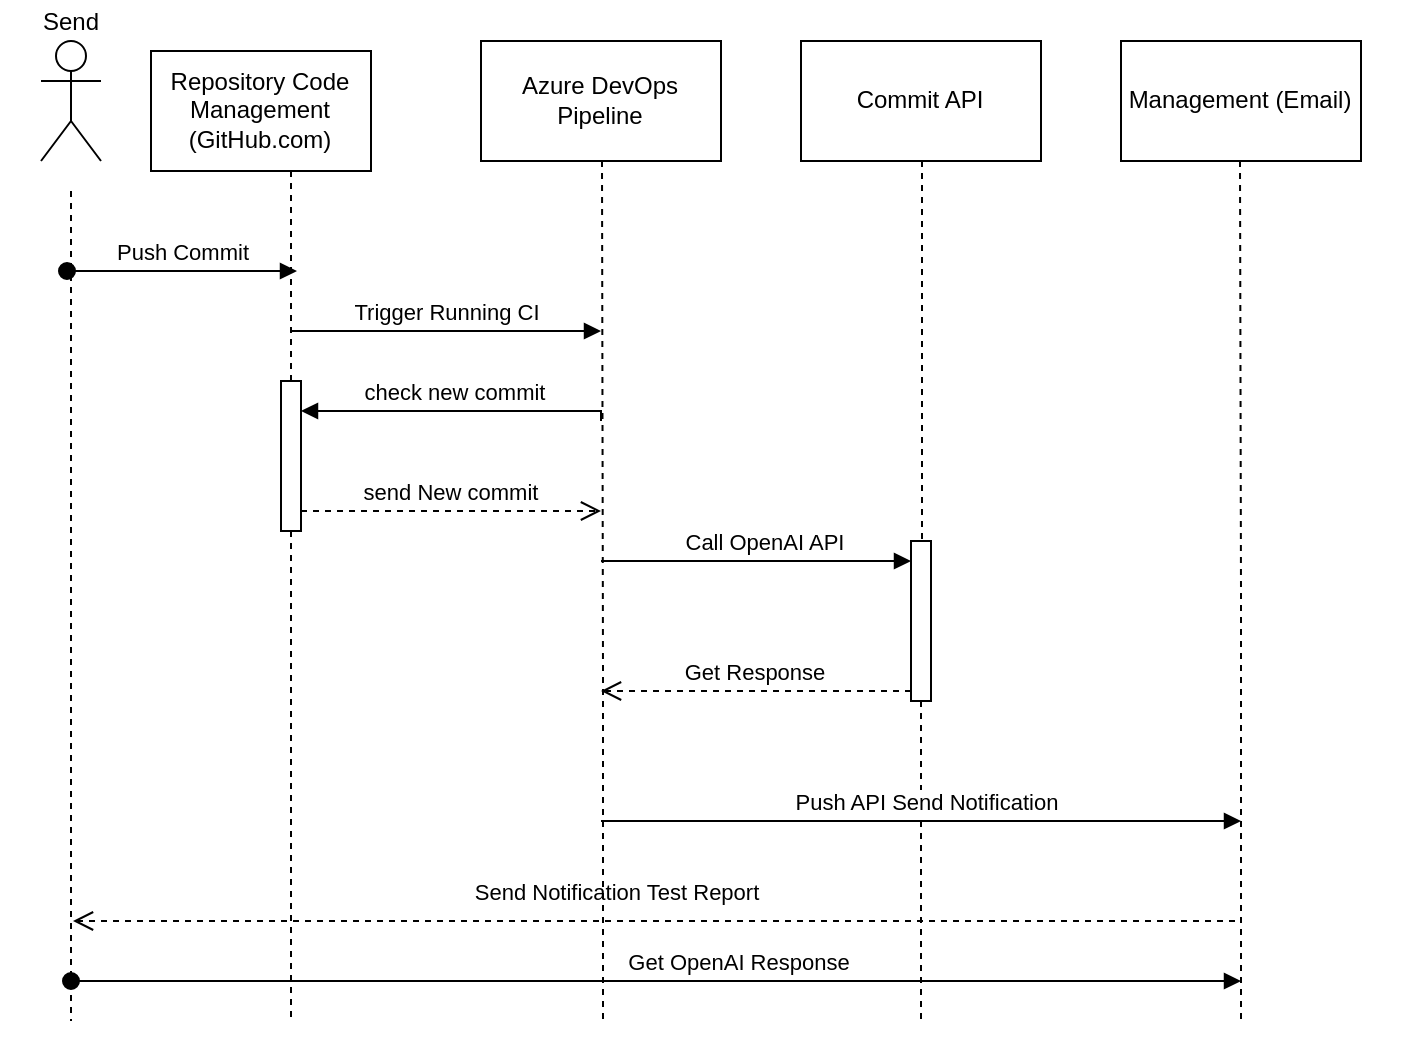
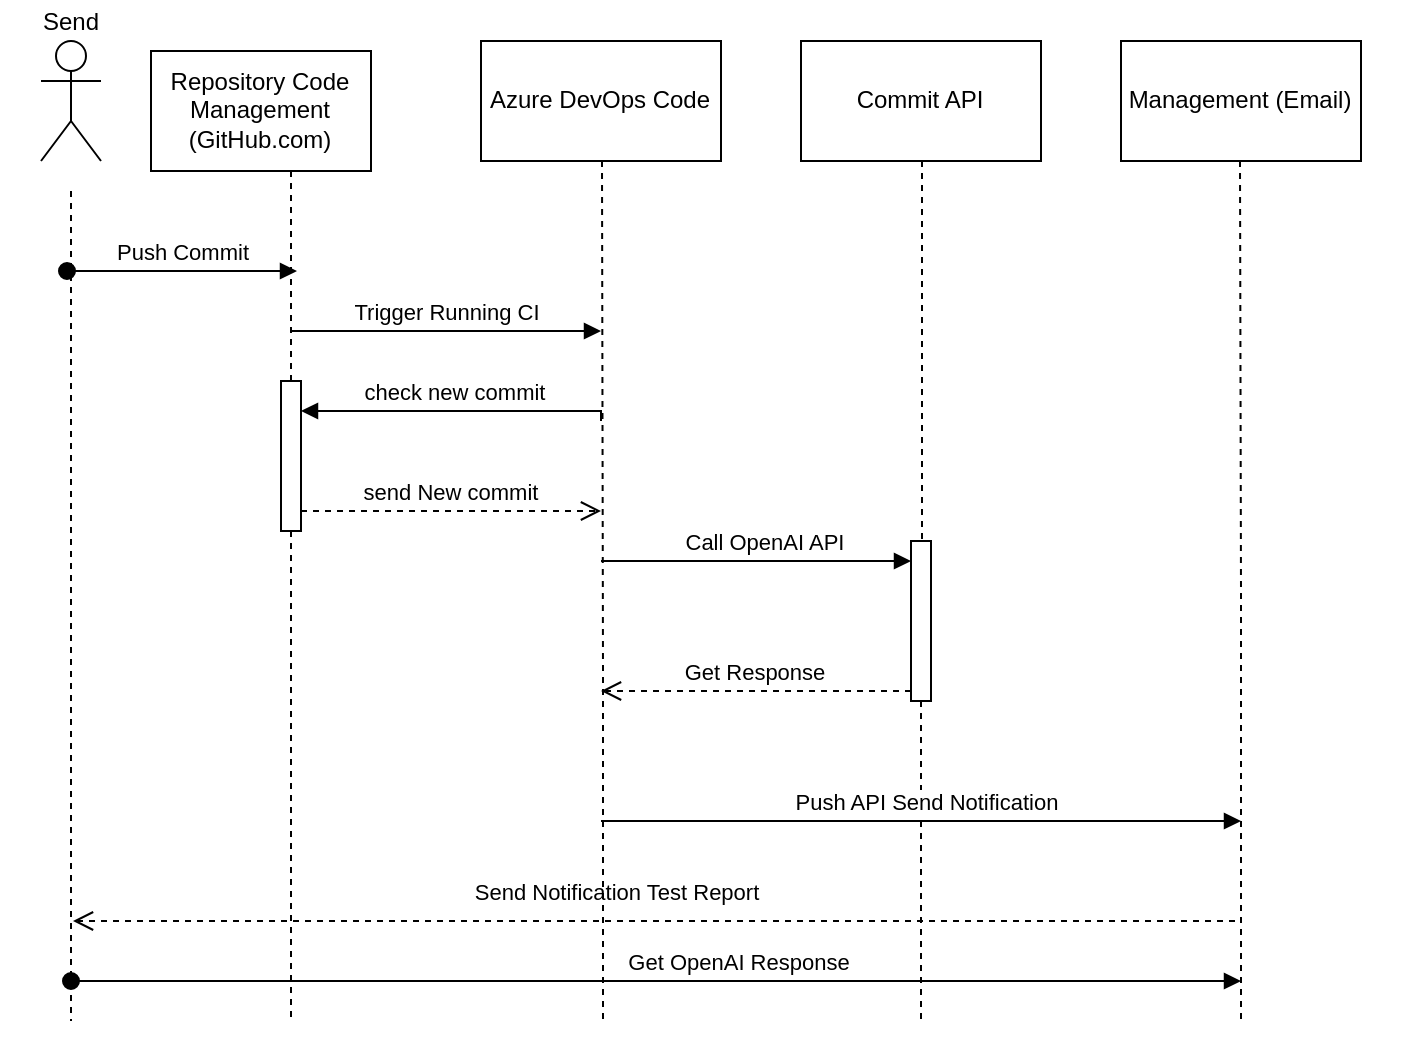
  <mxCell id="0" />
  <mxCell id="1" parent="0" />
  <mxCell id="2" value="Send" style="shape=umlActor;verticalLabelPosition=top;verticalAlign=bottom;html=1;labelPosition=center;align=center;" parent="1" vertex="1"><mxGeometry x="20" y="20" width="30" height="60" as="geometry" /></mxCell>
  <mxCell id="3" value="Commit API" style="whiteSpace=wrap;html=1;" parent="1" vertex="1"><mxGeometry x="400" y="20" width="120" height="60" as="geometry" /></mxCell>
  <mxCell id="4" value="Management (Email)" style="whiteSpace=wrap;html=1;" parent="1" vertex="1"><mxGeometry x="560" y="20" width="120" height="60" as="geometry" /></mxCell>
  <mxCell id="5" style="edgeStyle=orthogonalEdgeStyle;rounded=0;orthogonalLoop=1;jettySize=auto;html=1;dashed=1;endArrow=none;endFill=0;" parent="1" source="23" edge="1"><mxGeometry relative="1" as="geometry"><mxPoint x="460" y="510" as="targetPoint" /><mxPoint x="460.5" y="80" as="sourcePoint" /><Array as="points"><mxPoint x="461" y="335" /><mxPoint x="460" y="440" /></Array></mxGeometry></mxCell>
  <mxCell id="6" style="edgeStyle=orthogonalEdgeStyle;rounded=0;orthogonalLoop=1;jettySize=auto;html=1;dashed=1;endArrow=none;endFill=0;" parent="1" edge="1"><mxGeometry relative="1" as="geometry"><mxPoint x="35" y="510" as="targetPoint" /><mxPoint x="35" y="95" as="sourcePoint" /><Array as="points"><mxPoint x="35" y="95" /></Array></mxGeometry></mxCell>
  <mxCell id="7" style="edgeStyle=orthogonalEdgeStyle;rounded=0;orthogonalLoop=1;jettySize=auto;html=1;dashed=1;endArrow=none;endFill=0;" parent="1" edge="1"><mxGeometry relative="1" as="geometry"><mxPoint x="620" y="510" as="targetPoint" /><mxPoint x="619.5" y="80" as="sourcePoint" /></mxGeometry></mxCell>
  <mxCell id="8" value="Call OpenAI API" style="html=1;verticalAlign=bottom;endArrow=block;edgeStyle=elbowEdgeStyle;elbow=vertical;curved=0;rounded=0;" parent="1" target="23" edge="1"><mxGeometry x="0.057" relative="1" as="geometry"><mxPoint x="300" y="280" as="sourcePoint" /><Array as="points"><mxPoint x="371" y="280" /><mxPoint x="692" y="275" /></Array><mxPoint as="offset" /><mxPoint x="463" y="280" as="targetPoint" /></mxGeometry></mxCell>
  <mxCell id="9" value="Get Response" style="html=1;verticalAlign=bottom;endArrow=open;dashed=1;endSize=8;edgeStyle=elbowEdgeStyle;elbow=vertical;curved=0;rounded=0;" parent="1" source="23" edge="1"><mxGeometry relative="1" as="geometry"><mxPoint x="300" y="345" as="targetPoint" /></mxGeometry></mxCell>
  <mxCell id="10" value="Push API Send Notification" style="html=1;verticalAlign=bottom;endArrow=block;edgeStyle=elbowEdgeStyle;elbow=vertical;curved=0;rounded=0;" parent="1" edge="1"><mxGeometry x="0.02" relative="1" as="geometry"><mxPoint x="300" y="410" as="sourcePoint" /><Array as="points"><mxPoint x="300" y="410" /></Array><mxPoint as="offset" /><mxPoint x="620" y="410" as="targetPoint" /></mxGeometry></mxCell>
  <mxCell id="11" value="Send Notification Test Report" style="html=1;verticalAlign=bottom;endArrow=open;dashed=1;endSize=8;edgeStyle=elbowEdgeStyle;elbow=vertical;curved=0;rounded=0;" parent="1" edge="1"><mxGeometry x="0.064" y="-5" relative="1" as="geometry"><mxPoint x="36" y="460" as="targetPoint" /><mxPoint as="offset" /><mxPoint x="617" y="460" as="sourcePoint" /></mxGeometry></mxCell>
  <mxCell id="12" value="Get OpenAI Response" style="html=1;verticalAlign=bottom;startArrow=oval;startFill=1;endArrow=block;startSize=8;edgeStyle=elbowEdgeStyle;elbow=vertical;curved=0;rounded=0;" parent="1" edge="1"><mxGeometry x="0.143" width="60" relative="1" as="geometry"><mxPoint x="35" y="490" as="sourcePoint" /><mxPoint x="620" y="490" as="targetPoint" /><mxPoint as="offset" /></mxGeometry></mxCell>
  <mxCell id="13" style="edgeStyle=orthogonalEdgeStyle;rounded=0;orthogonalLoop=1;jettySize=auto;html=1;dashed=1;endArrow=none;endFill=0;" parent="1" source="14" edge="1"><mxGeometry relative="1" as="geometry"><mxPoint x="145" y="510" as="targetPoint" /><Array as="points"><mxPoint x="145" y="470" /><mxPoint x="145" y="470" /></Array></mxGeometry></mxCell>
  <mxCell id="14" value="Repository Code Management (GitHub.com)" style="html=1;whiteSpace=wrap;" parent="1" vertex="1"><mxGeometry x="75" y="25" width="110" height="60" as="geometry" /></mxCell>
- <mxCell id="15" value="Azure DevOps Pipeline" style="whiteSpace=wrap;html=1;" parent="1" vertex="1"><mxGeometry x="240" y="20" width="120" height="60" as="geometry" /></mxCell>
+ <mxCell id="15" value="Azure DevOps Code" style="whiteSpace=wrap;html=1;" parent="1" vertex="1"><mxGeometry x="240" y="20" width="120" height="60" as="geometry" /></mxCell>
  <mxCell id="16" style="edgeStyle=orthogonalEdgeStyle;rounded=0;orthogonalLoop=1;jettySize=auto;html=1;dashed=1;endArrow=none;endFill=0;" parent="1" edge="1"><mxGeometry relative="1" as="geometry"><mxPoint x="301" y="510" as="targetPoint" /><mxPoint x="300.5" y="80" as="sourcePoint" /><Array as="points"><mxPoint x="300" y="335" /><mxPoint x="300" y="335" /></Array></mxGeometry></mxCell>
  <mxCell id="17" value="Push Commit" style="html=1;verticalAlign=bottom;startArrow=oval;startFill=1;endArrow=block;startSize=8;edgeStyle=elbowEdgeStyle;elbow=vertical;curved=0;rounded=0;" parent="1" edge="1"><mxGeometry width="60" relative="1" as="geometry"><mxPoint x="33" y="135" as="sourcePoint" /><mxPoint x="148" y="135" as="targetPoint" /></mxGeometry></mxCell>
  <mxCell id="18" value="Trigger Running CI" style="html=1;verticalAlign=bottom;endArrow=block;edgeStyle=elbowEdgeStyle;elbow=vertical;curved=0;rounded=0;" parent="1" edge="1"><mxGeometry width="80" relative="1" as="geometry"><mxPoint x="145" y="165" as="sourcePoint" /><mxPoint x="300" y="165" as="targetPoint" /></mxGeometry></mxCell>
  <mxCell id="19" value="" style="html=1;points=[];perimeter=orthogonalPerimeter;outlineConnect=0;targetShapes=umlLifeline;portConstraint=eastwest;newEdgeStyle={&quot;edgeStyle&quot;:&quot;elbowEdgeStyle&quot;,&quot;elbow&quot;:&quot;vertical&quot;,&quot;curved&quot;:0,&quot;rounded&quot;:0};" parent="1" vertex="1"><mxGeometry x="140" y="190" width="10" height="75" as="geometry" /></mxCell>
  <mxCell id="20" value="check new commit" style="html=1;verticalAlign=bottom;endArrow=block;edgeStyle=elbowEdgeStyle;elbow=vertical;curved=0;rounded=0;" parent="1" target="19" edge="1"><mxGeometry relative="1" as="geometry"><mxPoint x="300" y="210" as="sourcePoint" /><Array as="points"><mxPoint x="215" y="205" /></Array></mxGeometry></mxCell>
  <mxCell id="21" value="send New commit" style="html=1;verticalAlign=bottom;endArrow=open;dashed=1;endSize=8;edgeStyle=elbowEdgeStyle;elbow=vertical;curved=0;rounded=0;" parent="1" source="19" edge="1"><mxGeometry relative="1" as="geometry"><mxPoint x="300" y="255" as="targetPoint" /></mxGeometry></mxCell>
  <mxCell id="22" value="" style="edgeStyle=orthogonalEdgeStyle;rounded=0;orthogonalLoop=1;jettySize=auto;html=1;dashed=1;endArrow=none;endFill=0;" parent="1" target="23" edge="1"><mxGeometry relative="1" as="geometry"><mxPoint x="460" y="440" as="targetPoint" /><mxPoint x="460.5" y="80" as="sourcePoint" /><Array as="points"><mxPoint x="460" y="250" /><mxPoint x="460" y="250" /></Array></mxGeometry></mxCell>
  <mxCell id="23" value="" style="html=1;points=[];perimeter=orthogonalPerimeter;outlineConnect=0;targetShapes=umlLifeline;portConstraint=eastwest;newEdgeStyle={&quot;edgeStyle&quot;:&quot;elbowEdgeStyle&quot;,&quot;elbow&quot;:&quot;vertical&quot;,&quot;curved&quot;:0,&quot;rounded&quot;:0};" parent="1" vertex="1"><mxGeometry x="455" y="270" width="10" height="80" as="geometry" /></mxCell>
